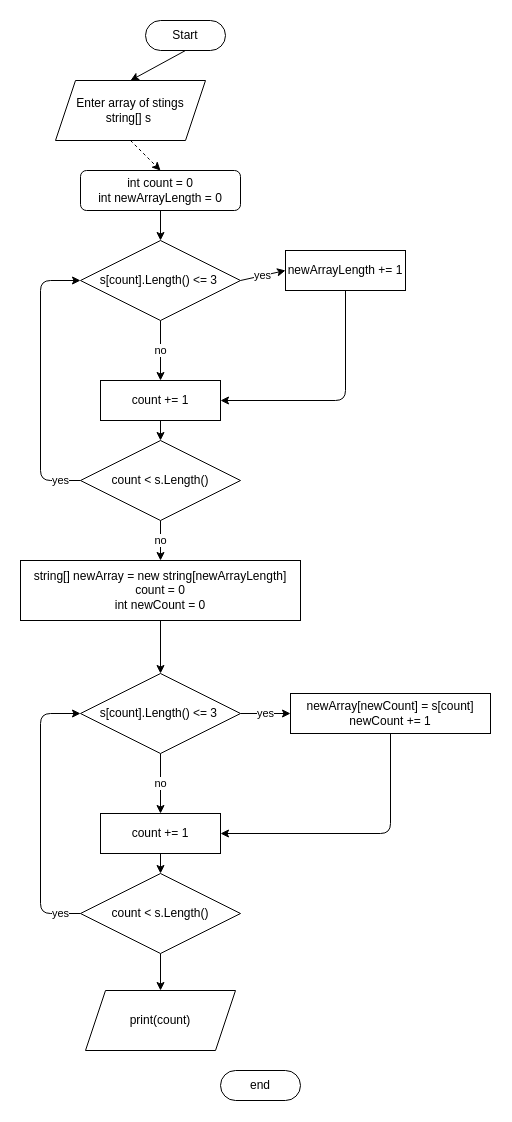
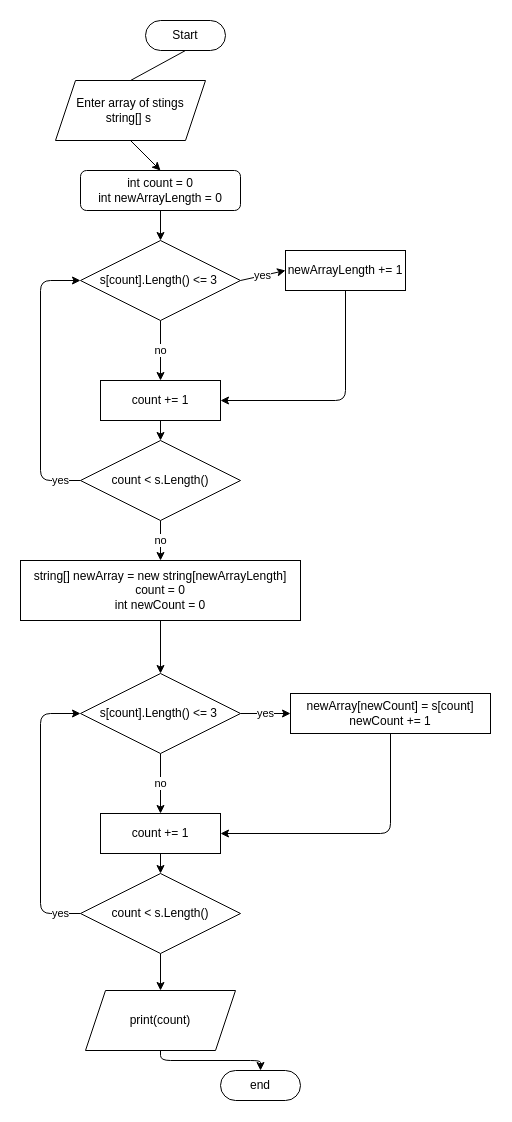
  <mxCell id="0" />
  <mxCell id="1" parent="0" />
- <mxCell id="2" style="edgeStyle=none;html=1;exitX=0.5;exitY=1;exitDx=0;exitDy=0;entryX=0.5;entryY=0;entryDx=0;entryDy=0;" edge="1" parent="1" source="3" target="5"><mxGeometry relative="1" as="geometry" /></mxCell>
+ <mxCell id="2" style="edgeStyle=none;html=1;exitX=0.5;exitY=1;exitDx=0;exitDy=0;entryX=0.5;entryY=0;entryDx=0;entryDy=0;endArrow=none;" edge="1" parent="1" source="3" target="5"><mxGeometry relative="1" as="geometry" /></mxCell>
  <mxCell id="3" value="Start" style="rounded=1;whiteSpace=wrap;html=1;arcSize=50;" vertex="1" parent="1"><mxGeometry x="145" y="20" width="80" height="30" as="geometry" /></mxCell>
- <mxCell id="4" style="edgeStyle=none;html=1;exitX=0.5;exitY=1;exitDx=0;exitDy=0;entryX=0.5;entryY=0;entryDx=0;entryDy=0;dashed=1;" edge="1" parent="1" source="5" target="7"><mxGeometry relative="1" as="geometry" /></mxCell>
+ <mxCell id="4" style="edgeStyle=none;html=1;exitX=0.5;exitY=1;exitDx=0;exitDy=0;entryX=0.5;entryY=0;entryDx=0;entryDy=0;" edge="1" parent="1" source="5" target="7"><mxGeometry relative="1" as="geometry" /></mxCell>
  <mxCell id="5" value="Enter array of stings&lt;br&gt;string[] s&amp;nbsp;" style="shape=parallelogram;perimeter=parallelogramPerimeter;whiteSpace=wrap;html=1;fixedSize=1;" vertex="1" parent="1"><mxGeometry x="55" y="80" width="150" height="60" as="geometry" /></mxCell>
  <mxCell id="6" style="edgeStyle=none;html=1;exitX=0.5;exitY=1;exitDx=0;exitDy=0;entryX=0.5;entryY=0;entryDx=0;entryDy=0;" edge="1" parent="1" source="7" target="10"><mxGeometry relative="1" as="geometry" /></mxCell>
  <mxCell id="7" value="int count = 0&lt;br&gt;int newArrayLength = 0" style="whiteSpace=wrap;html=1;rounded=1;" vertex="1" parent="1"><mxGeometry x="80" y="170" width="160" height="40" as="geometry" /></mxCell>
  <mxCell id="8" value="yes" style="edgeStyle=none;html=1;exitX=1;exitY=0.5;exitDx=0;exitDy=0;entryX=0;entryY=0.5;entryDx=0;entryDy=0;" edge="1" parent="1" source="10" target="14"><mxGeometry relative="1" as="geometry" /></mxCell>
  <mxCell id="9" value="no" style="edgeStyle=none;html=1;exitX=0.5;exitY=1;exitDx=0;exitDy=0;entryX=0.5;entryY=0;entryDx=0;entryDy=0;" edge="1" parent="1" source="10" target="12"><mxGeometry relative="1" as="geometry" /></mxCell>
  <mxCell id="10" value="s[count].Length() &amp;lt;= 3&amp;nbsp;" style="rhombus;whiteSpace=wrap;html=1;" vertex="1" parent="1"><mxGeometry x="80" y="240" width="160" height="80" as="geometry" /></mxCell>
  <mxCell id="11" style="edgeStyle=orthogonalEdgeStyle;html=1;exitX=0.5;exitY=1;exitDx=0;exitDy=0;entryX=0.5;entryY=0;entryDx=0;entryDy=0;" edge="1" parent="1" source="12" target="17"><mxGeometry relative="1" as="geometry" /></mxCell>
  <mxCell id="12" value="count += 1" style="rounded=0;whiteSpace=wrap;html=1;" vertex="1" parent="1"><mxGeometry x="100" y="380" width="120" height="40" as="geometry" /></mxCell>
  <mxCell id="13" style="edgeStyle=orthogonalEdgeStyle;html=1;exitX=0.5;exitY=1;exitDx=0;exitDy=0;entryX=1;entryY=0.5;entryDx=0;entryDy=0;" edge="1" parent="1" source="14" target="12"><mxGeometry relative="1" as="geometry" /></mxCell>
  <mxCell id="14" value="&lt;span&gt;newArrayLength += 1&lt;/span&gt;" style="rounded=0;whiteSpace=wrap;html=1;" vertex="1" parent="1"><mxGeometry x="285" y="250" width="120" height="40" as="geometry" /></mxCell>
  <mxCell id="15" value="yes" style="edgeStyle=orthogonalEdgeStyle;html=1;exitX=0;exitY=0.5;exitDx=0;exitDy=0;entryX=0;entryY=0.5;entryDx=0;entryDy=0;" edge="1" parent="1" source="17" target="10"><mxGeometry x="-0.857" relative="1" as="geometry"><Array as="points"><mxPoint x="40" y="480" /><mxPoint x="40" y="280" /></Array><mxPoint as="offset" /></mxGeometry></mxCell>
  <mxCell id="16" value="no" style="edgeStyle=orthogonalEdgeStyle;html=1;exitX=0.5;exitY=1;exitDx=0;exitDy=0;entryX=0.5;entryY=0;entryDx=0;entryDy=0;" edge="1" parent="1" source="17" target="19"><mxGeometry relative="1" as="geometry" /></mxCell>
  <mxCell id="17" value="count &amp;lt; s.Length()" style="rhombus;whiteSpace=wrap;html=1;" vertex="1" parent="1"><mxGeometry x="80" y="440" width="160" height="80" as="geometry" /></mxCell>
  <mxCell id="18" style="edgeStyle=orthogonalEdgeStyle;html=1;exitX=0.5;exitY=1;exitDx=0;exitDy=0;entryX=0.5;entryY=0;entryDx=0;entryDy=0;" edge="1" parent="1" source="19" target="29"><mxGeometry relative="1" as="geometry"><mxPoint x="160" y="650" as="targetPoint" /></mxGeometry></mxCell>
  <mxCell id="19" value="string[] newArray = new string[newArrayLength]&lt;br&gt;count = 0&lt;br&gt;int newCount = 0" style="rounded=0;whiteSpace=wrap;html=1;" vertex="1" parent="1"><mxGeometry x="20" y="560" width="280" height="60" as="geometry" /></mxCell>
  <mxCell id="20" value="yes" style="edgeStyle=none;html=1;exitX=1;exitY=0.5;exitDx=0;exitDy=0;entryX=0;entryY=0.5;entryDx=0;entryDy=0;" edge="1" parent="1" target="25"><mxGeometry relative="1" as="geometry"><mxPoint x="240" y="713" as="sourcePoint" /></mxGeometry></mxCell>
  <mxCell id="21" value="no" style="edgeStyle=none;html=1;exitX=0.5;exitY=1;exitDx=0;exitDy=0;entryX=0.5;entryY=0;entryDx=0;entryDy=0;" edge="1" parent="1" target="23"><mxGeometry relative="1" as="geometry"><mxPoint x="160" y="753" as="sourcePoint" /></mxGeometry></mxCell>
  <mxCell id="22" style="edgeStyle=orthogonalEdgeStyle;html=1;exitX=0.5;exitY=1;exitDx=0;exitDy=0;entryX=0.5;entryY=0;entryDx=0;entryDy=0;" edge="1" parent="1" source="23" target="28"><mxGeometry relative="1" as="geometry" /></mxCell>
  <mxCell id="23" value="count += 1" style="rounded=0;whiteSpace=wrap;html=1;" vertex="1" parent="1"><mxGeometry x="100" y="813" width="120" height="40" as="geometry" /></mxCell>
  <mxCell id="24" style="edgeStyle=orthogonalEdgeStyle;html=1;exitX=0.5;exitY=1;exitDx=0;exitDy=0;entryX=1;entryY=0.5;entryDx=0;entryDy=0;" edge="1" parent="1" source="25" target="23"><mxGeometry relative="1" as="geometry" /></mxCell>
  <mxCell id="25" value="&lt;span&gt;newArray[newCount] = s[count]&lt;br&gt;newCount += 1&lt;br&gt;&lt;/span&gt;" style="rounded=0;whiteSpace=wrap;html=1;" vertex="1" parent="1"><mxGeometry x="290" y="693" width="200" height="40" as="geometry" /></mxCell>
  <mxCell id="26" value="yes" style="edgeStyle=orthogonalEdgeStyle;html=1;exitX=0;exitY=0.5;exitDx=0;exitDy=0;entryX=0;entryY=0.5;entryDx=0;entryDy=0;" edge="1" parent="1" source="28"><mxGeometry x="-0.857" relative="1" as="geometry"><mxPoint x="80" y="713" as="targetPoint" /><Array as="points"><mxPoint x="40" y="913" /><mxPoint x="40" y="713" /></Array><mxPoint as="offset" /></mxGeometry></mxCell>
  <mxCell id="27" style="edgeStyle=orthogonalEdgeStyle;html=1;exitX=0.5;exitY=1;exitDx=0;exitDy=0;entryX=0.5;entryY=0;entryDx=0;entryDy=0;" edge="1" parent="1" source="28" target="31"><mxGeometry relative="1" as="geometry" /></mxCell>
  <mxCell id="28" value="count &amp;lt; s.Length()" style="rhombus;whiteSpace=wrap;html=1;" vertex="1" parent="1"><mxGeometry x="80" y="873" width="160" height="80" as="geometry" /></mxCell>
  <mxCell id="29" value="s[count].Length() &amp;lt;= 3&amp;nbsp;" style="rhombus;whiteSpace=wrap;html=1;" vertex="1" parent="1"><mxGeometry x="80" y="673" width="160" height="80" as="geometry" /></mxCell>
+ <mxCell id="30" style="edgeStyle=orthogonalEdgeStyle;html=1;exitX=0.5;exitY=1;exitDx=0;exitDy=0;entryX=0.5;entryY=0;entryDx=0;entryDy=0;" edge="1" parent="1" source="31" target="32"><mxGeometry relative="1" as="geometry" /></mxCell>
  <mxCell id="31" value="print(count)" style="shape=parallelogram;perimeter=parallelogramPerimeter;whiteSpace=wrap;html=1;fixedSize=1;" vertex="1" parent="1"><mxGeometry x="85" y="990" width="150" height="60" as="geometry" /></mxCell>
  <mxCell id="32" value="end" style="rounded=1;whiteSpace=wrap;html=1;arcSize=50;" vertex="1" parent="1"><mxGeometry x="220" y="1070" width="80" height="30" as="geometry" /></mxCell>
